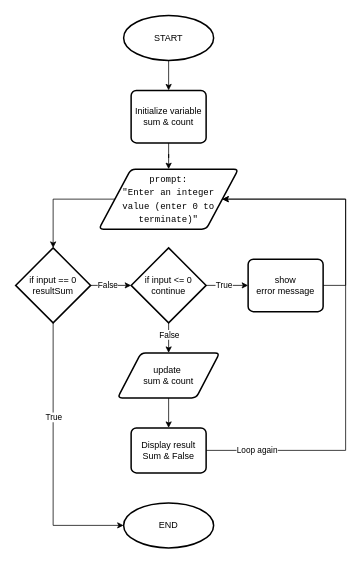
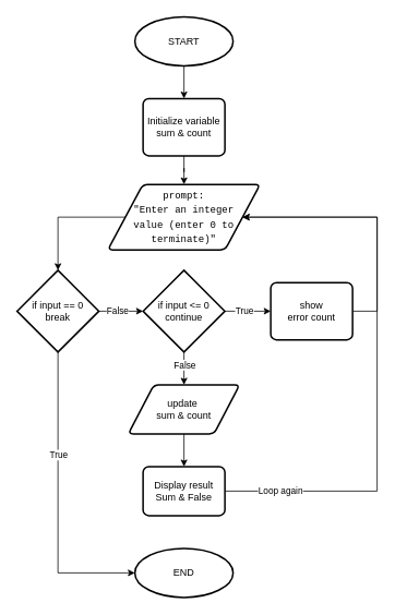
  <mxCell id="0" />
  <mxCell id="1" parent="0" />
  <mxCell id="2" value="" style="edgeStyle=orthogonalEdgeStyle;rounded=0;orthogonalLoop=1;jettySize=auto;html=1;" edge="1" parent="1" source="3" target="18"><mxGeometry relative="1" as="geometry" /></mxCell>
  <mxCell id="3" value="START" style="strokeWidth=2;html=1;shape=mxgraph.flowchart.start_1;whiteSpace=wrap;" vertex="1" parent="1"><mxGeometry x="164" y="20" width="120" height="60" as="geometry" /></mxCell>
  <mxCell id="4" value="" style="edgeStyle=orthogonalEdgeStyle;rounded=0;orthogonalLoop=1;jettySize=auto;html=1;" edge="1" parent="1" source="6" target="11"><mxGeometry relative="1" as="geometry" /></mxCell>
  <mxCell id="5" value="False" style="edgeLabel;html=1;align=center;verticalAlign=middle;resizable=0;points=[];" vertex="1" connectable="0" parent="4"><mxGeometry x="-0.256" y="-3" relative="1" as="geometry"><mxPoint x="2" y="-4" as="offset" /></mxGeometry></mxCell>
- <mxCell id="6" value="if input == 0&lt;br&gt;resultSum" style="strokeWidth=2;html=1;shape=mxgraph.flowchart.decision;whiteSpace=wrap;" vertex="1" parent="1"><mxGeometry x="20" y="330" width="100" height="100" as="geometry" /></mxCell>
+ <mxCell id="6" value="if input == 0&lt;br&gt;break" style="strokeWidth=2;html=1;shape=mxgraph.flowchart.decision;whiteSpace=wrap;" vertex="1" parent="1"><mxGeometry x="20" y="330" width="100" height="100" as="geometry" /></mxCell>
  <mxCell id="7" value="" style="edgeStyle=orthogonalEdgeStyle;rounded=0;orthogonalLoop=1;jettySize=auto;html=1;" edge="1" parent="1" source="11" target="16"><mxGeometry relative="1" as="geometry" /></mxCell>
  <mxCell id="8" value="False" style="edgeLabel;html=1;align=center;verticalAlign=middle;resizable=0;points=[];" vertex="1" connectable="0" parent="7"><mxGeometry x="-0.075" relative="1" as="geometry"><mxPoint y="-4" as="offset" /></mxGeometry></mxCell>
  <mxCell id="9" value="" style="edgeStyle=orthogonalEdgeStyle;rounded=0;orthogonalLoop=1;jettySize=auto;html=1;entryX=0;entryY=0.5;entryDx=0;entryDy=0;" edge="1" parent="1" source="11" target="25"><mxGeometry relative="1" as="geometry"><mxPoint x="330.8" y="380" as="targetPoint" /></mxGeometry></mxCell>
  <mxCell id="10" value="True" style="edgeLabel;html=1;align=center;verticalAlign=middle;resizable=0;points=[];" vertex="1" connectable="0" parent="9"><mxGeometry x="-0.242" y="2" relative="1" as="geometry"><mxPoint x="2" y="1" as="offset" /></mxGeometry></mxCell>
  <mxCell id="11" value="if input &amp;lt;= 0&lt;br&gt;&lt;span style=&quot;&quot;&gt;continue&lt;br&gt;&lt;/span&gt;" style="strokeWidth=2;html=1;shape=mxgraph.flowchart.decision;whiteSpace=wrap;fontColor=default;labelBackgroundColor=none;align=center;" vertex="1" parent="1"><mxGeometry x="174" y="330" width="100" height="100" as="geometry" /></mxCell>
  <mxCell id="12" value="END" style="strokeWidth=2;html=1;shape=mxgraph.flowchart.start_1;whiteSpace=wrap;" vertex="1" parent="1"><mxGeometry x="164" y="670" width="120" height="60" as="geometry" /></mxCell>
  <mxCell id="13" style="edgeStyle=orthogonalEdgeStyle;rounded=0;orthogonalLoop=1;jettySize=auto;html=1;entryX=1;entryY=0.5;entryDx=0;entryDy=0;exitX=1;exitY=0.5;exitDx=0;exitDy=0;" edge="1" parent="1" source="25" target="14"><mxGeometry relative="1" as="geometry"><mxPoint x="423.2" y="380" as="sourcePoint" /><Array as="points"><mxPoint x="460" y="380" /><mxPoint x="460" y="265" /></Array></mxGeometry></mxCell>
  <mxCell id="14" value="&lt;div style=&quot;border-color: var(--border-color); font-family: Menlo, Monaco, &amp;quot;Courier New&amp;quot;, monospace; line-height: 18px;&quot;&gt;&lt;font style=&quot;font-size: 12px;&quot;&gt;prompt:&lt;/font&gt;&lt;/div&gt;&lt;div style=&quot;border-color: var(--border-color); font-family: Menlo, Monaco, &amp;quot;Courier New&amp;quot;, monospace; line-height: 18px;&quot;&gt;&lt;font style=&quot;font-size: 12px;&quot;&gt;&quot;Enter an integer&lt;/font&gt;&lt;/div&gt;&lt;div style=&quot;border-color: var(--border-color); font-family: Menlo, Monaco, &amp;quot;Courier New&amp;quot;, monospace; line-height: 18px;&quot;&gt;&lt;font style=&quot;font-size: 12px;&quot;&gt;value (enter 0 to terminate)&quot;&lt;/font&gt;&lt;/div&gt;" style="shape=parallelogram;html=1;strokeWidth=2;perimeter=parallelogramPerimeter;whiteSpace=wrap;rounded=1;arcSize=12;size=0.23;align=center;verticalAlign=middle;labelPosition=center;verticalLabelPosition=middle;" vertex="1" parent="1"><mxGeometry x="131" y="225" width="186" height="80" as="geometry" /></mxCell>
  <mxCell id="15" value="" style="edgeStyle=orthogonalEdgeStyle;rounded=0;orthogonalLoop=1;jettySize=auto;html=1;" edge="1" parent="1" source="16" target="21"><mxGeometry relative="1" as="geometry" /></mxCell>
  <mxCell id="16" value="update&amp;nbsp;&lt;br&gt;sum &amp;amp; count" style="shape=parallelogram;html=1;strokeWidth=2;perimeter=parallelogramPerimeter;whiteSpace=wrap;rounded=1;arcSize=12;size=0.23;align=center;" vertex="1" parent="1"><mxGeometry x="156" y="470" width="136" height="60" as="geometry" /></mxCell>
  <mxCell id="17" value="" style="edgeStyle=orthogonalEdgeStyle;rounded=0;orthogonalLoop=1;jettySize=auto;html=1;" edge="1" parent="1" source="18" target="14"><mxGeometry relative="1" as="geometry" /></mxCell>
  <mxCell id="18" value="Initialize variable&lt;br&gt;sum &amp;amp; count" style="rounded=1;whiteSpace=wrap;html=1;absoluteArcSize=1;arcSize=14;strokeWidth=2;" vertex="1" parent="1"><mxGeometry x="174" y="120" width="100" height="70" as="geometry" /></mxCell>
  <mxCell id="19" style="edgeStyle=orthogonalEdgeStyle;rounded=0;orthogonalLoop=1;jettySize=auto;html=1;entryX=1;entryY=0.5;entryDx=0;entryDy=0;exitX=1;exitY=0.5;exitDx=0;exitDy=0;" edge="1" parent="1" source="21" target="14"><mxGeometry relative="1" as="geometry"><Array as="points"><mxPoint x="460" y="600" /><mxPoint x="460" y="265" /></Array></mxGeometry></mxCell>
  <mxCell id="20" value="Loop again" style="edgeLabel;html=1;align=center;verticalAlign=middle;resizable=0;points=[];fontSize=11;" vertex="1" connectable="0" parent="19"><mxGeometry x="-0.805" y="-2" relative="1" as="geometry"><mxPoint y="-3" as="offset" /></mxGeometry></mxCell>
  <mxCell id="21" value="Display result&lt;br style=&quot;border-color: var(--border-color);&quot;&gt;Sum &amp;amp; False" style="rounded=1;whiteSpace=wrap;html=1;absoluteArcSize=1;arcSize=14;strokeWidth=2;" vertex="1" parent="1"><mxGeometry x="174" y="570" width="100" height="60" as="geometry" /></mxCell>
  <mxCell id="22" style="edgeStyle=orthogonalEdgeStyle;rounded=0;orthogonalLoop=1;jettySize=auto;html=1;entryX=0.5;entryY=0;entryDx=0;entryDy=0;entryPerimeter=0;exitX=0;exitY=0.5;exitDx=0;exitDy=0;" edge="1" parent="1" source="14" target="6"><mxGeometry relative="1" as="geometry"><Array as="points"><mxPoint x="70" y="265" /></Array></mxGeometry></mxCell>
  <mxCell id="23" style="edgeStyle=orthogonalEdgeStyle;rounded=0;orthogonalLoop=1;jettySize=auto;html=1;entryX=0;entryY=0.5;entryDx=0;entryDy=0;entryPerimeter=0;" edge="1" parent="1" source="6" target="12"><mxGeometry relative="1" as="geometry"><Array as="points"><mxPoint x="70" y="700" /></Array></mxGeometry></mxCell>
  <mxCell id="24" value="True" style="edgeLabel;html=1;align=center;verticalAlign=middle;resizable=0;points=[];" vertex="1" connectable="0" parent="23"><mxGeometry x="-0.314" relative="1" as="geometry"><mxPoint as="offset" /></mxGeometry></mxCell>
- <mxCell id="25" value="show&lt;br style=&quot;border-color: var(--border-color);&quot;&gt;error message" style="rounded=1;whiteSpace=wrap;html=1;absoluteArcSize=1;arcSize=14;strokeWidth=2;" vertex="1" parent="1"><mxGeometry x="330" y="345" width="100" height="70" as="geometry" /></mxCell>
+ <mxCell id="25" value="show&lt;br style=&quot;border-color: var(--border-color);&quot;&gt;error count" style="rounded=1;whiteSpace=wrap;html=1;absoluteArcSize=1;arcSize=14;strokeWidth=2;" vertex="1" parent="1"><mxGeometry x="330" y="345" width="100" height="70" as="geometry" /></mxCell>
